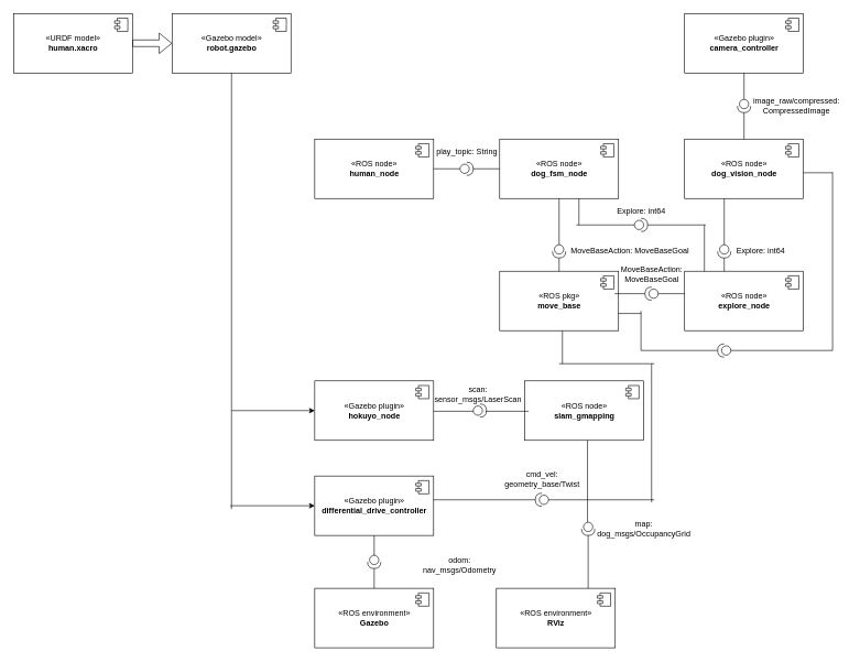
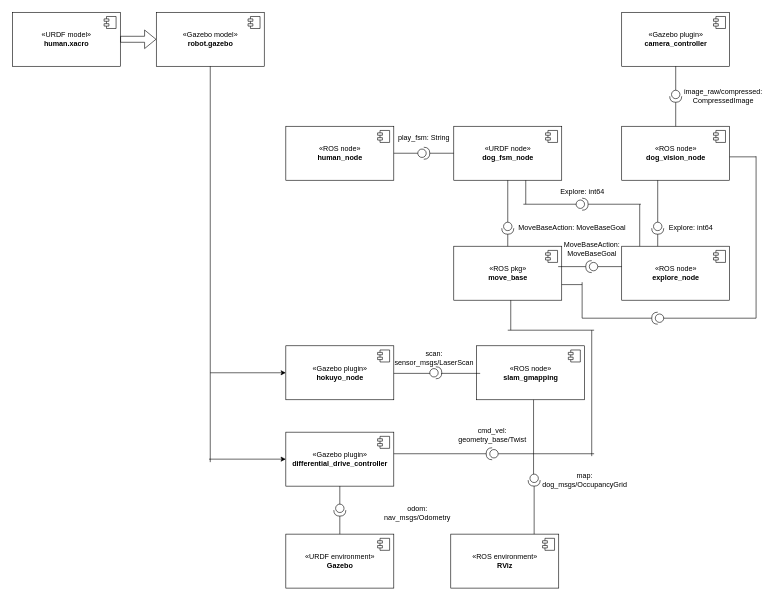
  <mxCell id="0" style=";html=1;" />
  <mxCell id="1" style=";html=1;" parent="0" />
  <mxCell id="2" value="«ROS node»&lt;br&gt;&lt;b&gt;human_node&lt;/b&gt;" style="html=1;dropTarget=0;" parent="1" vertex="1"><mxGeometry x="476" y="210" width="180" height="90" as="geometry" /></mxCell>
  <mxCell id="3" value="" style="shape=module;jettyWidth=8;jettyHeight=4;" parent="2" vertex="1"><mxGeometry x="1" width="20" height="20" relative="1" as="geometry"><mxPoint x="-27" y="7" as="offset" /></mxGeometry></mxCell>
- <mxCell id="4" value="«ROS node»&lt;br&gt;&lt;b&gt;dog_fsm_node&lt;/b&gt;" style="html=1;dropTarget=0;" parent="1" vertex="1"><mxGeometry x="756" y="210" width="180" height="90" as="geometry" /></mxCell>
+ <mxCell id="4" value="«URDF node»&lt;br&gt;&lt;b&gt;dog_fsm_node&lt;/b&gt;" style="html=1;dropTarget=0;" parent="1" vertex="1"><mxGeometry x="756" y="210" width="180" height="90" as="geometry" /></mxCell>
  <mxCell id="5" value="" style="shape=module;jettyWidth=8;jettyHeight=4;" parent="4" vertex="1"><mxGeometry x="1" width="20" height="20" relative="1" as="geometry"><mxPoint x="-27" y="7" as="offset" /></mxGeometry></mxCell>
  <mxCell id="6" value="«ROS node»&lt;br&gt;&lt;b&gt;dog_vision_node&lt;/b&gt;" style="html=1;dropTarget=0;" parent="1" vertex="1"><mxGeometry x="1036" y="210" width="180" height="90" as="geometry" /></mxCell>
  <mxCell id="7" value="" style="shape=module;jettyWidth=8;jettyHeight=4;" parent="6" vertex="1"><mxGeometry x="1" width="20" height="20" relative="1" as="geometry"><mxPoint x="-27" y="7" as="offset" /></mxGeometry></mxCell>
  <mxCell id="8" value="" style="shape=providedRequiredInterface;html=1;verticalLabelPosition=bottom;direction=east;" parent="1" vertex="1"><mxGeometry x="696" y="245" width="20" height="20" as="geometry" /></mxCell>
  <mxCell id="9" value="" style="line;strokeWidth=1;fillColor=none;align=left;verticalAlign=middle;spacingTop=-1;spacingLeft=3;spacingRight=3;rotatable=0;labelPosition=right;points=[];portConstraint=eastwest;direction=west;" parent="1" vertex="1"><mxGeometry x="716" y="251" width="40" height="8" as="geometry" /></mxCell>
- <mxCell id="10" value="play_topic: String" style="text;html=1;align=center;verticalAlign=middle;resizable=0;points=[];autosize=1;" parent="1" vertex="1"><mxGeometry x="651" y="220" width="110" height="20" as="geometry" /></mxCell>
+ <mxCell id="10" value="play_fsm: String" style="text;html=1;align=center;verticalAlign=middle;resizable=0;points=[];autosize=1;" parent="1" vertex="1"><mxGeometry x="651" y="220" width="110" height="20" as="geometry" /></mxCell>
  <mxCell id="11" value="Explore: int64" style="text;html=1;align=center;verticalAlign=middle;resizable=0;points=[];autosize=1;" parent="1" vertex="1"><mxGeometry x="925" y="310" width="90" height="20" as="geometry" /></mxCell>
  <mxCell id="12" value="" style="line;strokeWidth=1;fillColor=none;align=left;verticalAlign=middle;spacingTop=-1;spacingLeft=3;spacingRight=3;rotatable=0;labelPosition=right;points=[];portConstraint=eastwest;direction=west;" parent="1" vertex="1"><mxGeometry x="656" y="251" width="40" height="8" as="geometry" /></mxCell>
  <mxCell id="13" value="" style="line;strokeWidth=1;fillColor=none;align=left;verticalAlign=middle;spacingTop=-1;spacingLeft=3;spacingRight=3;rotatable=0;labelPosition=right;points=[];portConstraint=eastwest;direction=north;" parent="1" vertex="1"><mxGeometry x="1092" y="300" width="8" height="70" as="geometry" /></mxCell>
  <mxCell id="14" value="" style="shape=providedRequiredInterface;html=1;verticalLabelPosition=bottom;direction=east;" parent="1" vertex="1"><mxGeometry x="960" y="330" width="20" height="20" as="geometry" /></mxCell>
  <mxCell id="15" value="" style="line;strokeWidth=1;fillColor=none;align=left;verticalAlign=middle;spacingTop=-1;spacingLeft=3;spacingRight=3;rotatable=0;labelPosition=right;points=[];portConstraint=eastwest;direction=north;" parent="1" vertex="1"><mxGeometry x="842" y="300" width="8" height="70" as="geometry" /></mxCell>
  <mxCell id="16" value="" style="line;strokeWidth=1;fillColor=none;align=left;verticalAlign=middle;spacingTop=-1;spacingLeft=3;spacingRight=3;rotatable=0;labelPosition=right;points=[];portConstraint=eastwest;direction=south;" parent="1" vertex="1"><mxGeometry x="872" y="300" width="8" height="40" as="geometry" /></mxCell>
  <mxCell id="17" value="" style="shape=providedRequiredInterface;html=1;verticalLabelPosition=bottom;direction=south;" parent="1" vertex="1"><mxGeometry x="836" y="370" width="20" height="20" as="geometry" /></mxCell>
  <mxCell id="18" value="«ROS node»&lt;br&gt;&lt;b&gt;explore_node&lt;/b&gt;" style="html=1;dropTarget=0;" parent="1" vertex="1"><mxGeometry x="1036" y="410" width="180" height="90" as="geometry" /></mxCell>
  <mxCell id="19" value="" style="shape=module;jettyWidth=8;jettyHeight=4;" parent="18" vertex="1"><mxGeometry x="1" width="20" height="20" relative="1" as="geometry"><mxPoint x="-27" y="7" as="offset" /></mxGeometry></mxCell>
  <mxCell id="20" value="«ROS pkg»&lt;br&gt;&lt;b&gt;move_base&lt;/b&gt;" style="html=1;dropTarget=0;" parent="1" vertex="1"><mxGeometry x="756" y="410" width="180" height="90" as="geometry" /></mxCell>
  <mxCell id="21" value="" style="shape=module;jettyWidth=8;jettyHeight=4;" parent="20" vertex="1"><mxGeometry x="1" width="20" height="20" relative="1" as="geometry"><mxPoint x="-27" y="7" as="offset" /></mxGeometry></mxCell>
  <mxCell id="22" value="" style="line;strokeWidth=1;fillColor=none;align=left;verticalAlign=middle;spacingTop=-1;spacingLeft=3;spacingRight=3;rotatable=0;labelPosition=right;points=[];portConstraint=eastwest;direction=east;" parent="1" vertex="1"><mxGeometry x="980" y="336" width="88" height="8" as="geometry" /></mxCell>
  <mxCell id="23" value="" style="line;strokeWidth=1;fillColor=none;align=left;verticalAlign=middle;spacingTop=-1;spacingLeft=3;spacingRight=3;rotatable=0;labelPosition=right;points=[];portConstraint=eastwest;direction=north;" parent="1" vertex="1"><mxGeometry x="1062" y="340" width="8" height="70" as="geometry" /></mxCell>
  <mxCell id="24" value="" style="line;strokeWidth=1;fillColor=none;align=left;verticalAlign=middle;spacingTop=-1;spacingLeft=3;spacingRight=3;rotatable=0;labelPosition=right;points=[];portConstraint=eastwest;direction=east;" parent="1" vertex="1"><mxGeometry x="1216" y="257" width="44" height="8" as="geometry" /></mxCell>
  <mxCell id="25" value="" style="line;strokeWidth=1;fillColor=none;align=left;verticalAlign=middle;spacingTop=-1;spacingLeft=3;spacingRight=3;rotatable=0;labelPosition=right;points=[];portConstraint=eastwest;direction=south;" parent="1" vertex="1"><mxGeometry x="1256" y="260" width="8" height="270" as="geometry" /></mxCell>
  <mxCell id="26" value="" style="line;strokeWidth=1;fillColor=none;align=left;verticalAlign=middle;spacingTop=-1;spacingLeft=3;spacingRight=3;rotatable=0;labelPosition=right;points=[];portConstraint=eastwest;direction=west;" parent="1" vertex="1"><mxGeometry x="1100" y="526" width="160" height="8" as="geometry" /></mxCell>
  <mxCell id="27" value="" style="line;strokeWidth=1;fillColor=none;align=left;verticalAlign=middle;spacingTop=-1;spacingLeft=3;spacingRight=3;rotatable=0;labelPosition=right;points=[];portConstraint=eastwest;direction=south;" parent="1" vertex="1"><mxGeometry x="966" y="470" width="8" height="60" as="geometry" /></mxCell>
  <mxCell id="28" value="" style="line;strokeWidth=1;fillColor=none;align=left;verticalAlign=middle;spacingTop=-1;spacingLeft=3;spacingRight=3;rotatable=0;labelPosition=right;points=[];portConstraint=eastwest;direction=west;" parent="1" vertex="1"><mxGeometry x="936" y="470" width="34" height="8" as="geometry" /></mxCell>
  <mxCell id="29" value="" style="shape=providedRequiredInterface;html=1;verticalLabelPosition=bottom;direction=south;" parent="1" vertex="1"><mxGeometry x="1086" y="370" width="20" height="20" as="geometry" /></mxCell>
  <mxCell id="30" value="" style="shape=providedRequiredInterface;html=1;verticalLabelPosition=bottom;direction=west;" parent="1" vertex="1"><mxGeometry x="1086" y="520" width="20" height="20" as="geometry" /></mxCell>
  <mxCell id="31" value="" style="line;strokeWidth=1;fillColor=none;align=left;verticalAlign=middle;spacingTop=-1;spacingLeft=3;spacingRight=3;rotatable=0;labelPosition=right;points=[];portConstraint=eastwest;direction=north;" parent="1" vertex="1"><mxGeometry x="842" y="390" width="8" height="20" as="geometry" /></mxCell>
  <mxCell id="32" value="" style="line;strokeWidth=1;fillColor=none;align=left;verticalAlign=middle;spacingTop=-1;spacingLeft=3;spacingRight=3;rotatable=0;labelPosition=right;points=[];portConstraint=eastwest;direction=east;" parent="1" vertex="1"><mxGeometry x="872" y="336" width="88" height="8" as="geometry" /></mxCell>
  <mxCell id="33" value="" style="line;strokeWidth=1;fillColor=none;align=left;verticalAlign=middle;spacingTop=-1;spacingLeft=3;spacingRight=3;rotatable=0;labelPosition=right;points=[];portConstraint=eastwest;direction=north;" parent="1" vertex="1"><mxGeometry x="1092" y="390" width="8" height="20" as="geometry" /></mxCell>
  <mxCell id="34" value="" style="line;strokeWidth=1;fillColor=none;align=left;verticalAlign=middle;spacingTop=-1;spacingLeft=3;spacingRight=3;rotatable=0;labelPosition=right;points=[];portConstraint=eastwest;direction=west;" parent="1" vertex="1"><mxGeometry x="970" y="526" width="116" height="8" as="geometry" /></mxCell>
  <mxCell id="35" value="Explore: int64" style="text;html=1;align=center;verticalAlign=middle;resizable=0;points=[];autosize=1;" parent="1" vertex="1"><mxGeometry x="1106" y="370" width="90" height="20" as="geometry" /></mxCell>
  <mxCell id="36" value="MoveBaseAction: MoveBaseGoal" style="text;html=1;align=center;verticalAlign=middle;resizable=0;points=[];autosize=1;" parent="1" vertex="1"><mxGeometry x="858" y="370" width="190" height="20" as="geometry" /></mxCell>
  <mxCell id="37" value="«Gazebo plugin»&lt;br&gt;&lt;b&gt;camera_controller&lt;/b&gt;" style="html=1;dropTarget=0;" parent="1" vertex="1"><mxGeometry x="1036" y="20" width="180" height="90" as="geometry" /></mxCell>
  <mxCell id="38" value="" style="shape=module;jettyWidth=8;jettyHeight=4;" parent="37" vertex="1"><mxGeometry x="1" width="20" height="20" relative="1" as="geometry"><mxPoint x="-27" y="7" as="offset" /></mxGeometry></mxCell>
  <mxCell id="39" value="«Gazebo plugin»&lt;br&gt;&lt;b&gt;hokuyo_node&lt;/b&gt;" style="html=1;dropTarget=0;" parent="1" vertex="1"><mxGeometry x="476" y="576" width="180" height="90" as="geometry" /></mxCell>
  <mxCell id="40" value="" style="shape=module;jettyWidth=8;jettyHeight=4;" parent="39" vertex="1"><mxGeometry x="1" width="20" height="20" relative="1" as="geometry"><mxPoint x="-27" y="7" as="offset" /></mxGeometry></mxCell>
  <mxCell id="41" value="«ROS node»&lt;br&gt;&lt;b&gt;slam_gmapping&lt;/b&gt;" style="html=1;dropTarget=0;" parent="1" vertex="1"><mxGeometry x="794" y="576" width="180" height="90" as="geometry" /></mxCell>
  <mxCell id="42" value="" style="shape=module;jettyWidth=8;jettyHeight=4;" parent="41" vertex="1"><mxGeometry x="1" width="20" height="20" relative="1" as="geometry"><mxPoint x="-27" y="7" as="offset" /></mxGeometry></mxCell>
  <mxCell id="43" value="image_raw/compressed:&lt;br&gt;CompressedImage" style="text;html=1;align=center;verticalAlign=middle;resizable=0;points=[];autosize=1;" parent="1" vertex="1"><mxGeometry x="1130" y="145" width="150" height="30" as="geometry" /></mxCell>
  <mxCell id="44" value="«Gazebo plugin»&lt;br&gt;&lt;b&gt;differential_drive_controller&lt;/b&gt;" style="html=1;dropTarget=0;" parent="1" vertex="1"><mxGeometry x="476" y="720" width="180" height="90" as="geometry" /></mxCell>
  <mxCell id="45" value="" style="shape=module;jettyWidth=8;jettyHeight=4;" parent="44" vertex="1"><mxGeometry x="1" width="20" height="20" relative="1" as="geometry"><mxPoint x="-27" y="7" as="offset" /></mxGeometry></mxCell>
  <mxCell id="46" value="" style="line;strokeWidth=1;fillColor=none;align=left;verticalAlign=middle;spacingTop=-1;spacingLeft=3;spacingRight=3;rotatable=0;labelPosition=right;points=[];portConstraint=eastwest;direction=north;" parent="1" vertex="1"><mxGeometry x="1122" width="8" height="40" as="geometry" y="110" /></mxCell>
  <mxCell id="47" value="" style="line;strokeWidth=1;fillColor=none;align=left;verticalAlign=middle;spacingTop=-1;spacingLeft=3;spacingRight=3;rotatable=0;labelPosition=right;points=[];portConstraint=eastwest;direction=north;" parent="1" vertex="1"><mxGeometry x="1122" y="170" width="8" height="40" as="geometry" /></mxCell>
  <mxCell id="48" value="" style="shape=providedRequiredInterface;html=1;verticalLabelPosition=bottom;direction=south;" parent="1" vertex="1"><mxGeometry x="1116" y="150" width="20" height="20" as="geometry" /></mxCell>
  <mxCell id="49" value="" style="line;strokeWidth=1;fillColor=none;align=left;verticalAlign=middle;spacingTop=-1;spacingLeft=3;spacingRight=3;rotatable=0;labelPosition=right;points=[];portConstraint=eastwest;direction=east;" parent="1" vertex="1"><mxGeometry x="656" y="618" width="64" height="8" as="geometry" /></mxCell>
  <mxCell id="50" value="" style="line;strokeWidth=1;fillColor=none;align=left;verticalAlign=middle;spacingTop=-1;spacingLeft=3;spacingRight=3;rotatable=0;labelPosition=right;points=[];portConstraint=eastwest;direction=east;" parent="1" vertex="1"><mxGeometry x="735" y="618" width="65" height="8" as="geometry" /></mxCell>
  <mxCell id="51" value="" style="shape=providedRequiredInterface;html=1;verticalLabelPosition=bottom;direction=east;" parent="1" vertex="1"><mxGeometry x="716" y="611" width="20" height="20" as="geometry" /></mxCell>
  <mxCell id="52" value="scan:&lt;br&gt;sensor_msgs/LaserScan" style="text;html=1;align=center;verticalAlign=middle;resizable=0;points=[];autosize=1;" parent="1" vertex="1"><mxGeometry x="648" y="581" width="150" height="30" as="geometry" /></mxCell>
  <mxCell id="53" value="«URDF model»&lt;br&gt;&lt;b&gt;human.xacro&lt;/b&gt;" style="html=1;dropTarget=0;" parent="1" vertex="1"><mxGeometry x="20" y="20" width="180" height="90" as="geometry" /></mxCell>
  <mxCell id="54" value="" style="shape=module;jettyWidth=8;jettyHeight=4;" parent="53" vertex="1"><mxGeometry x="1" width="20" height="20" relative="1" as="geometry"><mxPoint x="-27" y="7" as="offset" /></mxGeometry></mxCell>
  <mxCell id="55" value="«Gazebo model»&lt;br&gt;&lt;b&gt;robot.gazebo&lt;/b&gt;" style="html=1;dropTarget=0;" parent="1" vertex="1"><mxGeometry x="260" y="20" width="180" height="90" as="geometry" /></mxCell>
  <mxCell id="56" value="" style="shape=module;jettyWidth=8;jettyHeight=4;" parent="55" vertex="1"><mxGeometry x="1" width="20" height="20" relative="1" as="geometry"><mxPoint x="-27" y="7" as="offset" /></mxGeometry></mxCell>
  <mxCell id="57" value="cmd_vel:&lt;br&gt;geometry_base/Twist" style="text;html=1;align=center;verticalAlign=middle;resizable=0;points=[];autosize=1;" parent="1" vertex="1"><mxGeometry x="755" y="710" width="130" height="30" as="geometry" /></mxCell>
  <mxCell id="58" value="«ROS environment»&lt;br&gt;&lt;b&gt;RViz&lt;/b&gt;" style="html=1;dropTarget=0;" parent="1" vertex="1"><mxGeometry x="751" y="890" width="180" height="90" as="geometry" /></mxCell>
  <mxCell id="59" value="" style="shape=module;jettyWidth=8;jettyHeight=4;" parent="58" vertex="1"><mxGeometry x="1" width="20" height="20" relative="1" as="geometry"><mxPoint x="-27" y="7" as="offset" /></mxGeometry></mxCell>
- <mxCell id="60" value="«ROS environment»&lt;br&gt;&lt;b&gt;Gazebo&lt;/b&gt;" style="html=1;dropTarget=0;" parent="1" vertex="1"><mxGeometry x="476" y="890" width="180" height="90" as="geometry" /></mxCell>
+ <mxCell id="60" value="«URDF environment»&lt;br&gt;&lt;b&gt;Gazebo&lt;/b&gt;" style="html=1;dropTarget=0;" parent="1" vertex="1"><mxGeometry x="476" y="890" width="180" height="90" as="geometry" /></mxCell>
  <mxCell id="61" value="" style="shape=module;jettyWidth=8;jettyHeight=4;" parent="60" vertex="1"><mxGeometry x="1" width="20" height="20" relative="1" as="geometry"><mxPoint x="-27" y="7" as="offset" /></mxGeometry></mxCell>
  <mxCell id="62" value="odom:&lt;br&gt;nav_msgs/Odometry" style="text;html=1;align=center;verticalAlign=middle;resizable=0;points=[];autosize=1;" parent="1" vertex="1"><mxGeometry x="630" y="840" width="130" height="30" as="geometry" /></mxCell>
  <mxCell id="63" value="MoveBaseAction:&lt;br&gt;MoveBaseGoal" style="text;html=1;align=center;verticalAlign=middle;resizable=0;points=[];autosize=1;" parent="1" vertex="1"><mxGeometry x="931" y="400" width="110" height="30" as="geometry" /></mxCell>
  <mxCell id="64" value="" style="line;strokeWidth=1;fillColor=none;align=left;verticalAlign=middle;spacingTop=-1;spacingLeft=3;spacingRight=3;rotatable=0;labelPosition=right;points=[];portConstraint=eastwest;direction=west;" parent="1" vertex="1"><mxGeometry x="996" y="440" width="40" height="8" as="geometry" /></mxCell>
  <mxCell id="65" value="" style="line;strokeWidth=1;fillColor=none;align=left;verticalAlign=middle;spacingTop=-1;spacingLeft=3;spacingRight=3;rotatable=0;labelPosition=right;points=[];portConstraint=eastwest;direction=west;" parent="1" vertex="1"><mxGeometry x="930" y="440" width="46" height="8" as="geometry" /></mxCell>
  <mxCell id="66" value="" style="shape=providedRequiredInterface;html=1;verticalLabelPosition=bottom;direction=west;" parent="1" vertex="1"><mxGeometry x="976" y="434" width="20" height="20" as="geometry" /></mxCell>
  <mxCell id="67" value="" style="line;strokeWidth=1;fillColor=none;align=left;verticalAlign=middle;spacingTop=-1;spacingLeft=3;spacingRight=3;rotatable=0;labelPosition=right;points=[];portConstraint=eastwest;direction=north;" parent="1" vertex="1"><mxGeometry x="847" y="500" width="8" height="50" as="geometry" /></mxCell>
  <mxCell id="68" value="" style="line;strokeWidth=1;fillColor=none;align=left;verticalAlign=middle;spacingTop=-1;spacingLeft=3;spacingRight=3;rotatable=0;labelPosition=right;points=[];portConstraint=eastwest;direction=west;" parent="1" vertex="1"><mxGeometry x="846" y="546" width="144" height="8" as="geometry" /></mxCell>
  <mxCell id="69" value="" style="line;strokeWidth=1;fillColor=none;align=left;verticalAlign=middle;spacingTop=-1;spacingLeft=3;spacingRight=3;rotatable=0;labelPosition=right;points=[];portConstraint=eastwest;direction=north;" parent="1" vertex="1"><mxGeometry x="982" y="550" width="8" height="210" as="geometry" /></mxCell>
  <mxCell id="70" value="" style="line;strokeWidth=1;fillColor=none;align=left;verticalAlign=middle;spacingTop=-1;spacingLeft=3;spacingRight=3;rotatable=0;labelPosition=right;points=[];portConstraint=eastwest;direction=east;" parent="1" vertex="1"><mxGeometry x="656" y="752" width="154" height="8" as="geometry" /></mxCell>
  <mxCell id="71" value="" style="line;strokeWidth=1;fillColor=none;align=left;verticalAlign=middle;spacingTop=-1;spacingLeft=3;spacingRight=3;rotatable=0;labelPosition=right;points=[];portConstraint=eastwest;direction=east;" parent="1" vertex="1"><mxGeometry x="830" y="752" width="160" height="8" as="geometry" /></mxCell>
  <mxCell id="72" value="" style="shape=providedRequiredInterface;html=1;verticalLabelPosition=bottom;direction=west;" parent="1" vertex="1"><mxGeometry x="810" y="746" width="20" height="20" as="geometry" /></mxCell>
  <mxCell id="73" value="" style="line;strokeWidth=1;fillColor=none;align=left;verticalAlign=middle;spacingTop=-1;spacingLeft=3;spacingRight=3;rotatable=0;labelPosition=right;points=[];portConstraint=eastwest;direction=north;" parent="1" vertex="1"><mxGeometry x="885" y="666" width="8" height="124" as="geometry" /></mxCell>
  <mxCell id="74" value="" style="shape=providedRequiredInterface;html=1;verticalLabelPosition=bottom;direction=south;" parent="1" vertex="1"><mxGeometry x="880" y="790" width="20" height="20" as="geometry" /></mxCell>
  <mxCell id="75" value="" style="line;strokeWidth=1;fillColor=none;align=left;verticalAlign=middle;spacingTop=-1;spacingLeft=3;spacingRight=3;rotatable=0;labelPosition=right;points=[];portConstraint=eastwest;direction=north;" parent="1" vertex="1"><mxGeometry x="886" y="810" width="8" height="80" as="geometry" /></mxCell>
  <mxCell id="76" value="map:&lt;br&gt;dog_msgs/OccupancyGrid" style="text;html=1;align=center;verticalAlign=middle;resizable=0;points=[];autosize=1;" parent="1" vertex="1"><mxGeometry x="894" y="785" width="160" height="30" as="geometry" /></mxCell>
  <mxCell id="77" value="" style="shape=providedRequiredInterface;html=1;verticalLabelPosition=bottom;direction=south;" parent="1" vertex="1"><mxGeometry x="556" y="840" width="20" height="20" as="geometry" /></mxCell>
  <mxCell id="78" value="" style="line;strokeWidth=1;fillColor=none;align=left;verticalAlign=middle;spacingTop=-1;spacingLeft=3;spacingRight=3;rotatable=0;labelPosition=right;points=[];portConstraint=eastwest;direction=south;" parent="1" vertex="1"><mxGeometry x="562" y="810" width="8" height="30" as="geometry" /></mxCell>
  <mxCell id="79" value="" style="line;strokeWidth=1;fillColor=none;align=left;verticalAlign=middle;spacingTop=-1;spacingLeft=3;spacingRight=3;rotatable=0;labelPosition=right;points=[];portConstraint=eastwest;direction=south;" parent="1" vertex="1"><mxGeometry x="562" y="860" width="8" height="30" as="geometry" /></mxCell>
  <mxCell id="80" value="" style="shape=flexArrow;endArrow=classic;html=1;exitX=1;exitY=0.5;exitDx=0;exitDy=0;" parent="1" source="53" edge="1"><mxGeometry width="50" height="50" relative="1" as="geometry"><mxPoint x="640" y="120" as="sourcePoint" /><mxPoint x="260" y="65" as="targetPoint" /></mxGeometry></mxCell>
  <mxCell id="81" value="" style="line;strokeWidth=1;fillColor=none;align=left;verticalAlign=middle;spacingTop=-1;spacingLeft=3;spacingRight=3;rotatable=0;labelPosition=right;points=[];portConstraint=eastwest;direction=north;" vertex="1" parent="1"><mxGeometry x="346" width="8" height="660" as="geometry" y="110" /></mxCell>
  <mxCell id="82" value="" style="endArrow=classic;html=1;entryX=0;entryY=0.5;entryDx=0;entryDy=0;" edge="1" parent="1" target="39"><mxGeometry width="50" height="50" relative="1" as="geometry"><mxPoint x="350" y="621" as="sourcePoint" /><mxPoint x="536" y="626" as="targetPoint" /></mxGeometry></mxCell>
  <mxCell id="83" value="" style="endArrow=classic;html=1;entryX=0;entryY=0.5;entryDx=0;entryDy=0;" edge="1" parent="1" target="44"><mxGeometry width="50" height="50" relative="1" as="geometry"><mxPoint x="348" y="765" as="sourcePoint" /><mxPoint x="450" y="790" as="targetPoint" /></mxGeometry></mxCell>
